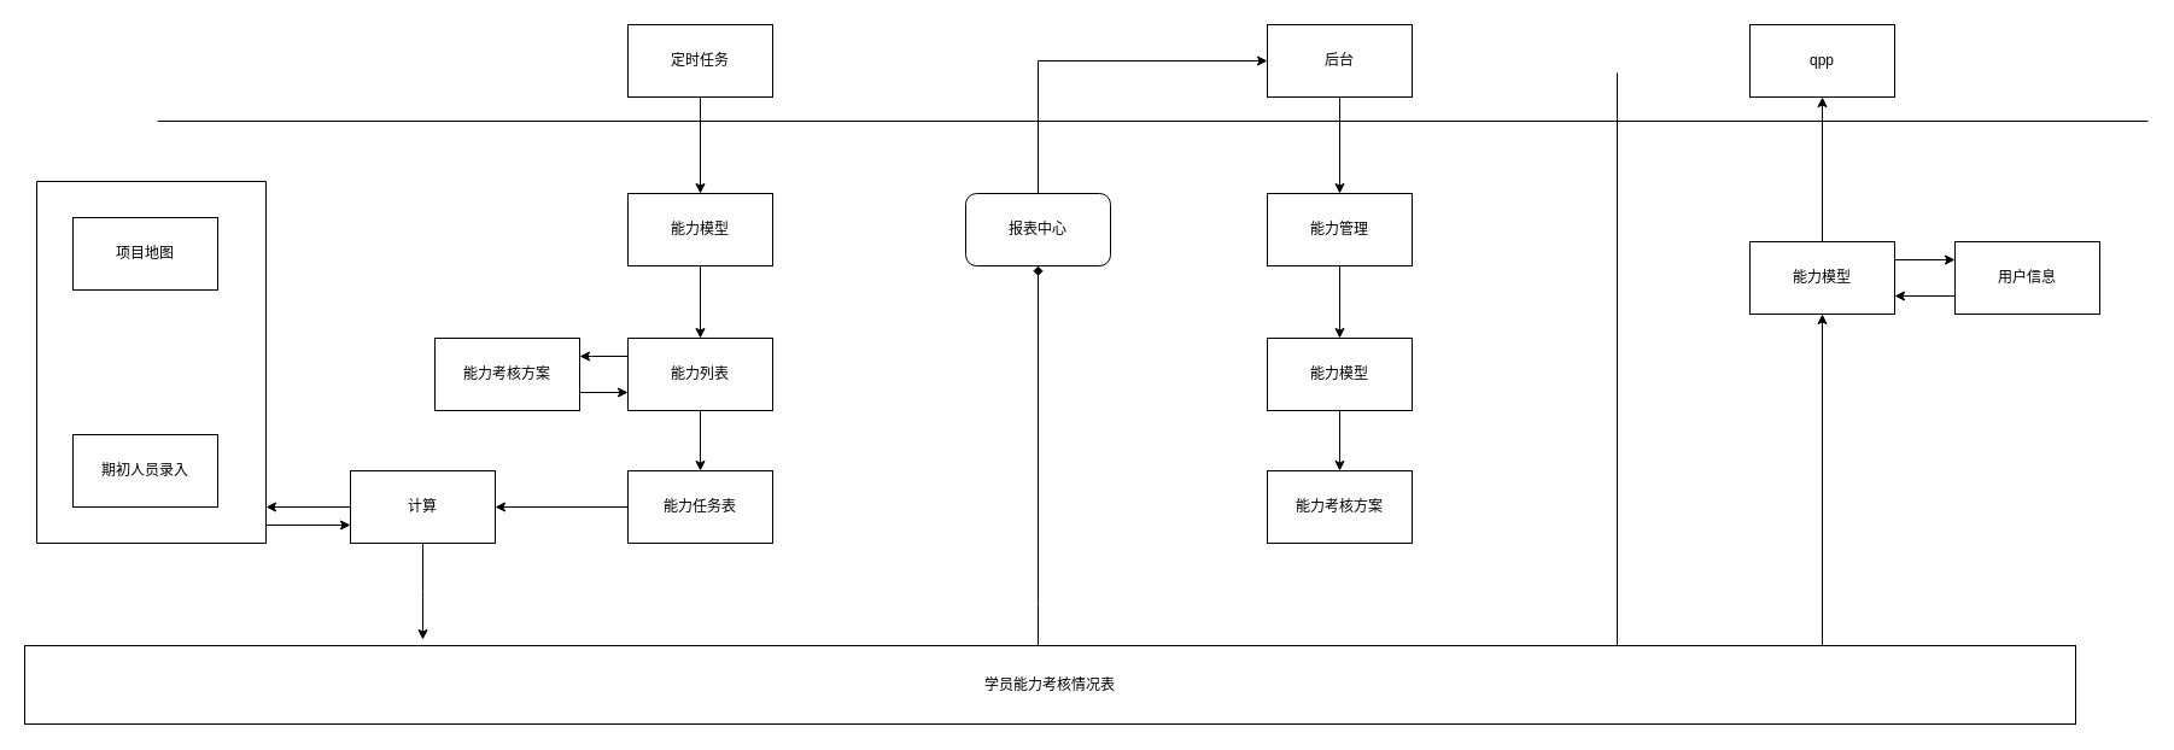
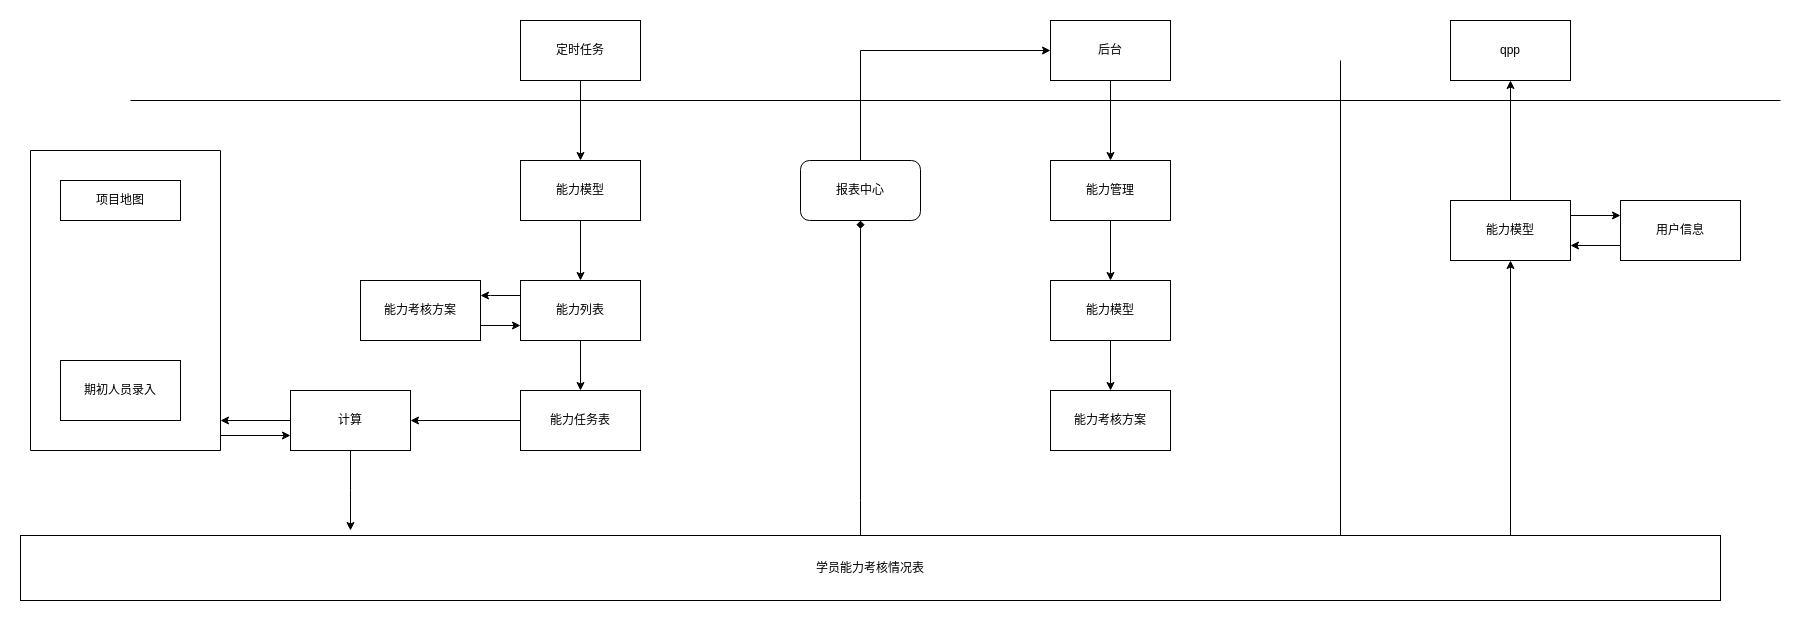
  <mxCell id="0" />
  <mxCell id="1" parent="0" />
  <mxCell id="2" value="" style="endArrow=none;html=1;rounded=0;" edge="1" parent="1"><mxGeometry width="50" height="50" relative="1" as="geometry"><mxPoint x="130" y="100" as="sourcePoint" /><mxPoint x="1780" y="100" as="targetPoint" /></mxGeometry></mxCell>
  <mxCell id="3" value="" style="endArrow=none;html=1;rounded=0;" edge="1" parent="1"><mxGeometry width="50" height="50" relative="1" as="geometry"><mxPoint x="1340" y="510" as="sourcePoint" /><mxPoint x="1340" y="60" as="targetPoint" /></mxGeometry></mxCell>
  <mxCell id="4" style="edgeStyle=orthogonalEdgeStyle;rounded=0;orthogonalLoop=1;jettySize=auto;html=1;exitX=0.5;exitY=1;exitDx=0;exitDy=0;" edge="1" parent="1" source="5" target="7"><mxGeometry relative="1" as="geometry" /></mxCell>
  <mxCell id="5" value="后台" style="rounded=0;whiteSpace=wrap;html=1;" vertex="1" parent="1"><mxGeometry x="1050" y="20" width="120" height="60" as="geometry" /></mxCell>
  <mxCell id="6" style="edgeStyle=orthogonalEdgeStyle;rounded=0;orthogonalLoop=1;jettySize=auto;html=1;exitX=0.5;exitY=1;exitDx=0;exitDy=0;" edge="1" parent="1" source="7" target="9"><mxGeometry relative="1" as="geometry" /></mxCell>
  <mxCell id="7" value="能力管理" style="rounded=0;whiteSpace=wrap;html=1;" vertex="1" parent="1"><mxGeometry x="1050" y="160" width="120" height="60" as="geometry" /></mxCell>
  <mxCell id="8" style="edgeStyle=orthogonalEdgeStyle;rounded=0;orthogonalLoop=1;jettySize=auto;html=1;exitX=0.5;exitY=1;exitDx=0;exitDy=0;" edge="1" parent="1" source="9" target="10"><mxGeometry relative="1" as="geometry" /></mxCell>
  <mxCell id="9" value="能力模型" style="rounded=0;whiteSpace=wrap;html=1;" vertex="1" parent="1"><mxGeometry x="1050" y="280" width="120" height="60" as="geometry" /></mxCell>
  <mxCell id="10" value="能力考核方案" style="rounded=0;whiteSpace=wrap;html=1;" vertex="1" parent="1"><mxGeometry x="1050" y="390" width="120" height="60" as="geometry" /></mxCell>
  <mxCell id="11" style="edgeStyle=orthogonalEdgeStyle;rounded=0;orthogonalLoop=1;jettySize=auto;html=1;exitX=0.5;exitY=1;exitDx=0;exitDy=0;entryX=0.411;entryY=0.083;entryDx=0;entryDy=0;entryPerimeter=0;" edge="1" parent="1" target="14"><mxGeometry relative="1" as="geometry"><mxPoint x="1340" y="450" as="sourcePoint" /><mxPoint x="1340" y="520" as="targetPoint" /><Array as="points"><mxPoint x="1340" y="540" /></Array></mxGeometry></mxCell>
  <mxCell id="12" style="edgeStyle=orthogonalEdgeStyle;rounded=0;orthogonalLoop=1;jettySize=auto;html=1;exitX=0.75;exitY=0;exitDx=0;exitDy=0;" edge="1" parent="1" source="14" target="18"><mxGeometry relative="1" as="geometry"><Array as="points"><mxPoint x="1510" y="535" /></Array></mxGeometry></mxCell>
  <mxCell id="13" style="edgeStyle=orthogonalEdgeStyle;rounded=0;orthogonalLoop=1;jettySize=auto;html=1;endArrow=diamond;" edge="1" parent="1" source="14" target="27"><mxGeometry relative="1" as="geometry"><Array as="points"><mxPoint x="860" y="500" /><mxPoint x="860" y="500" /></Array></mxGeometry></mxCell>
  <mxCell id="14" value="学员能力考核情况表" style="rounded=0;whiteSpace=wrap;html=1;" vertex="1" parent="1"><mxGeometry x="20" y="535" width="1700" height="65" as="geometry" /></mxCell>
  <mxCell id="15" value="qpp" style="rounded=0;whiteSpace=wrap;html=1;" vertex="1" parent="1"><mxGeometry x="1450" y="20" width="120" height="60" as="geometry" /></mxCell>
  <mxCell id="16" style="edgeStyle=orthogonalEdgeStyle;rounded=0;orthogonalLoop=1;jettySize=auto;html=1;" edge="1" parent="1" source="18" target="15"><mxGeometry relative="1" as="geometry" /></mxCell>
  <mxCell id="17" style="edgeStyle=orthogonalEdgeStyle;rounded=0;orthogonalLoop=1;jettySize=auto;html=1;exitX=1;exitY=0.25;exitDx=0;exitDy=0;entryX=0;entryY=0.25;entryDx=0;entryDy=0;" edge="1" parent="1" source="18" target="29"><mxGeometry relative="1" as="geometry" /></mxCell>
  <mxCell id="18" value="能力模型" style="rounded=0;whiteSpace=wrap;html=1;" vertex="1" parent="1"><mxGeometry x="1450" y="200" width="120" height="60" as="geometry" /></mxCell>
  <mxCell id="19" style="edgeStyle=orthogonalEdgeStyle;rounded=0;orthogonalLoop=1;jettySize=auto;html=1;exitX=0.5;exitY=1;exitDx=0;exitDy=0;" edge="1" parent="1" source="20" target="22"><mxGeometry relative="1" as="geometry" /></mxCell>
  <mxCell id="20" value="定时任务" style="rounded=0;whiteSpace=wrap;html=1;" vertex="1" parent="1"><mxGeometry x="520" y="20" width="120" height="60" as="geometry" /></mxCell>
  <mxCell id="21" style="edgeStyle=orthogonalEdgeStyle;rounded=0;orthogonalLoop=1;jettySize=auto;html=1;exitX=0.5;exitY=1;exitDx=0;exitDy=0;" edge="1" parent="1" source="22" target="25"><mxGeometry relative="1" as="geometry" /></mxCell>
  <mxCell id="22" value="能力模型" style="rounded=0;whiteSpace=wrap;html=1;" vertex="1" parent="1"><mxGeometry x="520" y="160" width="120" height="60" as="geometry" /></mxCell>
  <mxCell id="23" style="edgeStyle=orthogonalEdgeStyle;rounded=0;orthogonalLoop=1;jettySize=auto;html=1;exitX=0;exitY=0.25;exitDx=0;exitDy=0;" edge="1" parent="1" source="25" target="31"><mxGeometry relative="1" as="geometry"><Array as="points"><mxPoint x="490" y="295" /><mxPoint x="490" y="295" /></Array></mxGeometry></mxCell>
  <mxCell id="24" style="edgeStyle=orthogonalEdgeStyle;rounded=0;orthogonalLoop=1;jettySize=auto;html=1;exitX=0.5;exitY=1;exitDx=0;exitDy=0;" edge="1" parent="1" source="25" target="37"><mxGeometry relative="1" as="geometry" /></mxCell>
  <mxCell id="25" value="能力列表" style="rounded=0;whiteSpace=wrap;html=1;" vertex="1" parent="1"><mxGeometry x="520" y="280" width="120" height="60" as="geometry" /></mxCell>
  <mxCell id="26" style="edgeStyle=orthogonalEdgeStyle;rounded=0;orthogonalLoop=1;jettySize=auto;html=1;entryX=0;entryY=0.5;entryDx=0;entryDy=0;" edge="1" parent="1" source="27" target="5"><mxGeometry relative="1" as="geometry"><Array as="points"><mxPoint x="860" y="50" /></Array></mxGeometry></mxCell>
  <mxCell id="27" value="报表中心" style="rounded=1;whiteSpace=wrap;html=1;" vertex="1" parent="1"><mxGeometry x="800" y="160" width="120" height="60" as="geometry" /></mxCell>
  <mxCell id="28" style="edgeStyle=orthogonalEdgeStyle;rounded=0;orthogonalLoop=1;jettySize=auto;html=1;exitX=0;exitY=0.75;exitDx=0;exitDy=0;entryX=1;entryY=0.75;entryDx=0;entryDy=0;" edge="1" parent="1" source="29" target="18"><mxGeometry relative="1" as="geometry" /></mxCell>
  <mxCell id="29" value="用户信息" style="rounded=0;whiteSpace=wrap;html=1;" vertex="1" parent="1"><mxGeometry x="1620" y="200" width="120" height="60" as="geometry" /></mxCell>
  <mxCell id="30" style="edgeStyle=orthogonalEdgeStyle;rounded=0;orthogonalLoop=1;jettySize=auto;html=1;exitX=1;exitY=0.75;exitDx=0;exitDy=0;entryX=0;entryY=0.75;entryDx=0;entryDy=0;" edge="1" parent="1" source="31" target="25"><mxGeometry relative="1" as="geometry" /></mxCell>
  <mxCell id="31" value="能力考核方案" style="rounded=0;whiteSpace=wrap;html=1;" vertex="1" parent="1"><mxGeometry x="360" y="280" width="120" height="60" as="geometry" /></mxCell>
  <mxCell id="32" style="edgeStyle=orthogonalEdgeStyle;rounded=0;orthogonalLoop=1;jettySize=auto;html=1;exitX=1;exitY=1;exitDx=0;exitDy=0;entryX=0;entryY=0.75;entryDx=0;entryDy=0;" edge="1" parent="1" source="33" target="40"><mxGeometry relative="1" as="geometry"><Array as="points"><mxPoint x="220" y="435" /></Array></mxGeometry></mxCell>
  <mxCell id="33" value="" style="swimlane;startSize=0;" vertex="1" parent="1"><mxGeometry x="30" y="150" width="190" height="300" as="geometry" /></mxCell>
- <mxCell id="34" value="项目地图" style="rounded=0;whiteSpace=wrap;html=1;" vertex="1" parent="33"><mxGeometry x="30" y="30" width="120" height="60" as="geometry" /></mxCell>
+ <mxCell id="34" value="项目地图" style="rounded=0;whiteSpace=wrap;html=1;" vertex="1" parent="33"><mxGeometry x="30" y="30" width="120" height="40" as="geometry" /></mxCell>
  <mxCell id="35" value="期初人员录入" style="rounded=0;whiteSpace=wrap;html=1;" vertex="1" parent="33"><mxGeometry x="30" y="210" width="120" height="60" as="geometry" /></mxCell>
  <mxCell id="36" style="edgeStyle=orthogonalEdgeStyle;rounded=0;orthogonalLoop=1;jettySize=auto;html=1;exitX=0;exitY=0.5;exitDx=0;exitDy=0;entryX=1;entryY=0.5;entryDx=0;entryDy=0;" edge="1" parent="1" source="37" target="40"><mxGeometry relative="1" as="geometry" /></mxCell>
  <mxCell id="37" value="能力任务表" style="rounded=0;whiteSpace=wrap;html=1;" vertex="1" parent="1"><mxGeometry x="520" y="390" width="120" height="60" as="geometry" /></mxCell>
  <mxCell id="38" style="edgeStyle=orthogonalEdgeStyle;rounded=0;orthogonalLoop=1;jettySize=auto;html=1;exitX=0.5;exitY=1;exitDx=0;exitDy=0;" edge="1" parent="1" source="40"><mxGeometry relative="1" as="geometry"><mxPoint x="350" y="530" as="targetPoint" /></mxGeometry></mxCell>
  <mxCell id="39" style="edgeStyle=orthogonalEdgeStyle;rounded=0;orthogonalLoop=1;jettySize=auto;html=1;exitX=0;exitY=0.5;exitDx=0;exitDy=0;entryX=1;entryY=0.9;entryDx=0;entryDy=0;entryPerimeter=0;" edge="1" parent="1" source="40" target="33"><mxGeometry relative="1" as="geometry" /></mxCell>
  <mxCell id="40" value="计算" style="rounded=0;whiteSpace=wrap;html=1;" vertex="1" parent="1"><mxGeometry x="290" y="390" width="120" height="60" as="geometry" /></mxCell>
